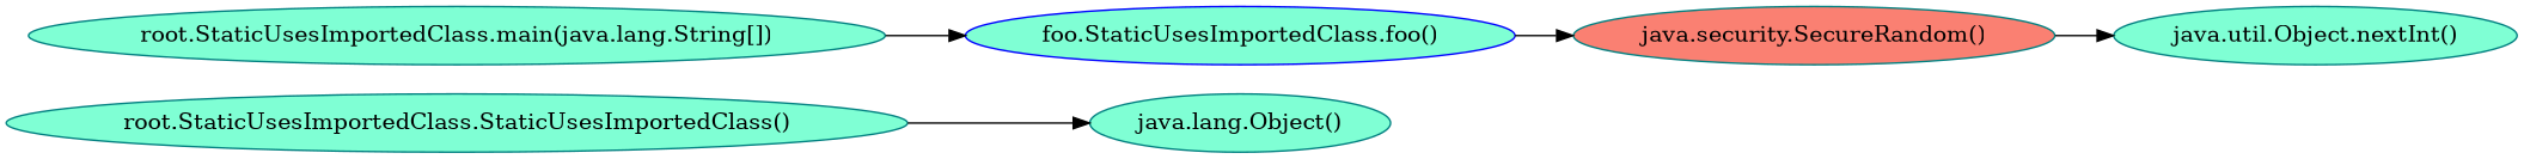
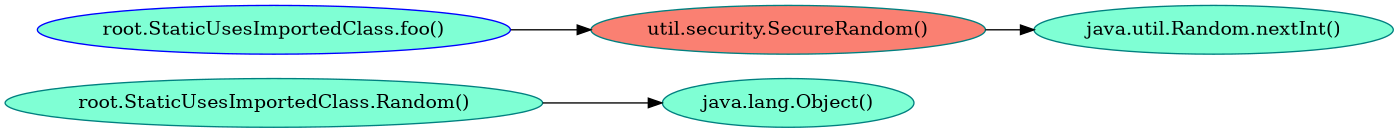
  digraph {
    rankdir=LR
    node [color=teal fillcolor=aquamarine style=filled]
-   n1 [label="root.StaticUsesImportedClass.StaticUsesImportedClass()"]
+   n1 [label="root.StaticUsesImportedClass.Random()"]
    n2 [label="java.lang.Object()"]
-   n3 [color=blue label="foo.StaticUsesImportedClass.foo()"]
-   n4 [fillcolor=salmon label="java.security.SecureRandom()"]
-   n5 [label="java.util.Object.nextInt()"]
-   n6 [label="root.StaticUsesImportedClass.main(java.lang.String[])"]
+   n3 [color=blue label="root.StaticUsesImportedClass.foo()"]
+   n4 [fillcolor=salmon label="util.security.SecureRandom()"]
+   n5 [label="java.util.Random.nextInt()"]
    n1 -> n2
    n3 -> n4
    n4 -> n5
-   n6 -> n3
  }
